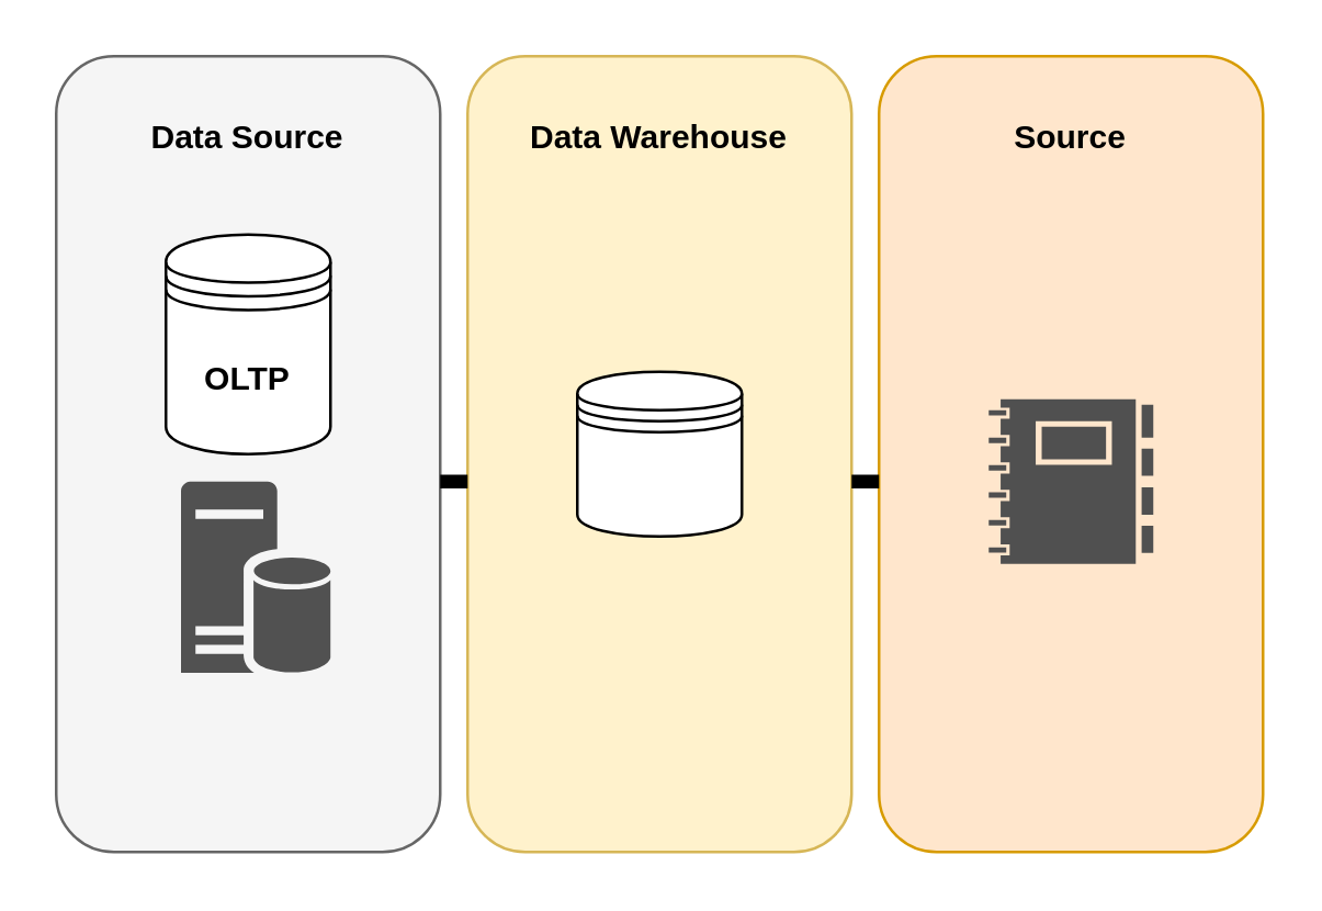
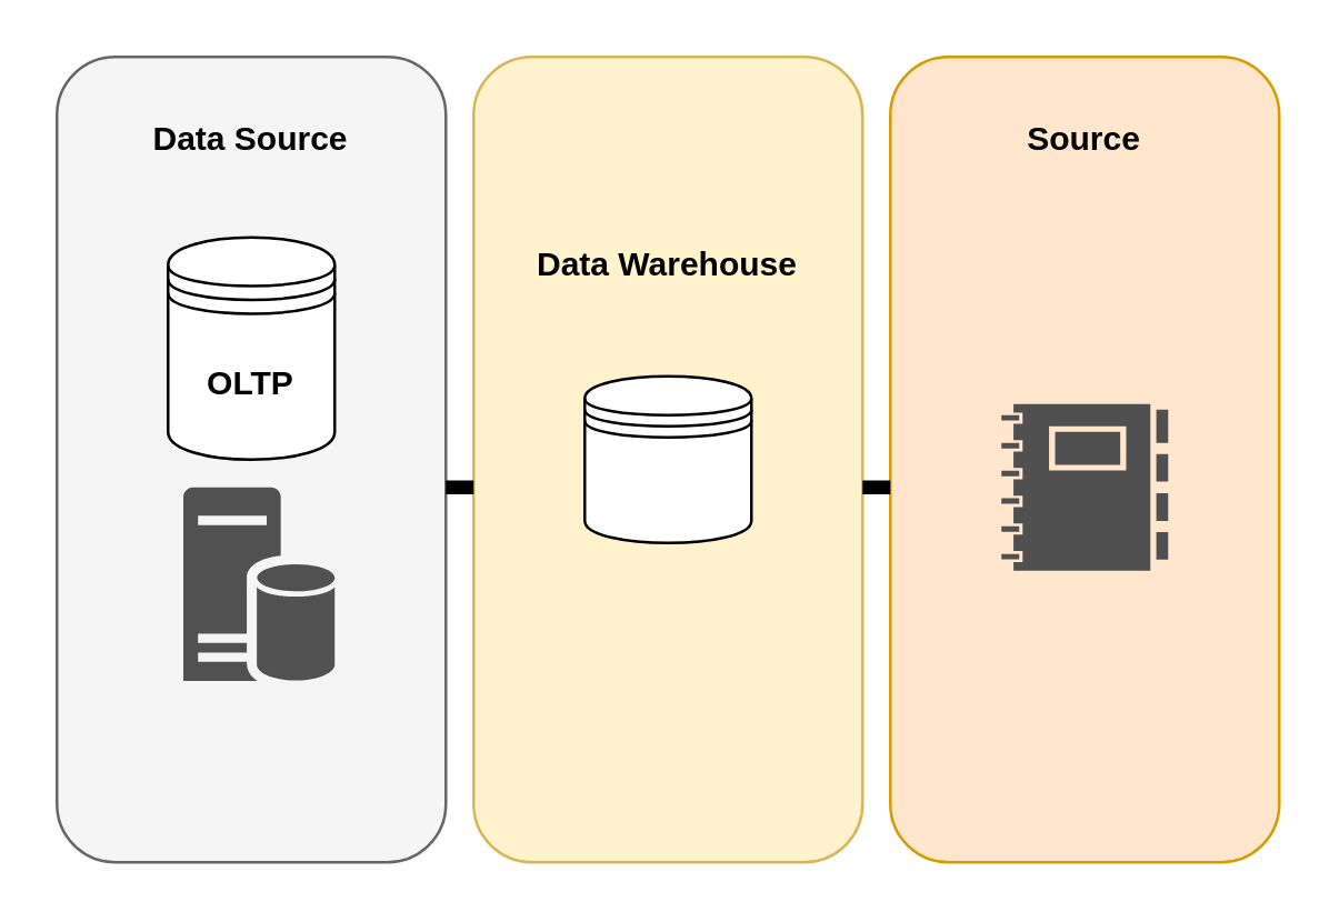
  <mxCell id="0" />
  <mxCell id="1" parent="0" />
  <mxCell id="2" value="" style="rounded=1;whiteSpace=wrap;html=1;fillColor=#ffe6cc;strokeColor=#d79b00;" vertex="1" parent="1"><mxGeometry x="320" y="20" width="140" height="290" as="geometry" /></mxCell>
  <mxCell id="3" value="" style="rounded=1;whiteSpace=wrap;html=1;fillColor=#fff2cc;strokeColor=#d6b656;" vertex="1" parent="1"><mxGeometry x="170" y="20" width="140" height="290" as="geometry" /></mxCell>
  <mxCell id="4" value="" style="rounded=1;whiteSpace=wrap;html=1;fillColor=#f5f5f5;strokeColor=#666666;fontColor=#333333;" vertex="1" parent="1"><mxGeometry x="20" y="20" width="140" height="290" as="geometry" /></mxCell>
  <mxCell id="5" value="&lt;b&gt;OLTP&lt;/b&gt;" style="shape=datastore;whiteSpace=wrap;html=1;" vertex="1" parent="1"><mxGeometry x="60" y="85" width="60" height="80" as="geometry" /></mxCell>
  <mxCell id="6" value="" style="sketch=0;pointerEvents=1;shadow=0;dashed=0;html=1;strokeColor=none;labelPosition=center;verticalLabelPosition=bottom;verticalAlign=top;align=center;fillColor=#515151;shape=mxgraph.mscae.enterprise.database_server" vertex="1" parent="1"><mxGeometry x="65.5" y="175" width="54.5" height="70" as="geometry" /></mxCell>
  <mxCell id="7" value="" style="shape=datastore;whiteSpace=wrap;html=1;" vertex="1" parent="1"><mxGeometry x="210" y="135" width="60" height="60" as="geometry" /></mxCell>
  <mxCell id="8" value="" style="sketch=0;pointerEvents=1;shadow=0;dashed=0;html=1;strokeColor=none;labelPosition=center;verticalLabelPosition=bottom;verticalAlign=top;align=center;fillColor=#505050;shape=mxgraph.mscae.intune.reports" vertex="1" parent="1"><mxGeometry x="360" y="145" width="60" height="60" as="geometry" /></mxCell>
  <mxCell id="9" value="&lt;b&gt;Data Source&lt;/b&gt;" style="text;html=1;strokeColor=none;fillColor=none;align=center;verticalAlign=middle;whiteSpace=wrap;rounded=0;" vertex="1" parent="1"><mxGeometry x="50" y="35" width="80" height="30" as="geometry" /></mxCell>
- <mxCell id="10" value="&lt;b&gt;Data Warehouse&lt;/b&gt;" style="text;html=1;strokeColor=none;fillColor=none;align=center;verticalAlign=middle;whiteSpace=wrap;rounded=0;" vertex="1" parent="1"><mxGeometry x="185" y="35" width="110" height="30" as="geometry" /></mxCell>
+ <mxCell id="10" value="&lt;b&gt;Data Warehouse&lt;/b&gt;" style="text;html=1;strokeColor=none;fillColor=none;align=center;verticalAlign=middle;whiteSpace=wrap;rounded=0;" vertex="1" parent="1"><mxGeometry x="185" y="80" width="110" height="30" as="geometry" /></mxCell>
  <mxCell id="11" value="&lt;b&gt;Source&lt;/b&gt;" style="text;html=1;strokeColor=none;fillColor=none;align=center;verticalAlign=middle;whiteSpace=wrap;rounded=0;" vertex="1" parent="1"><mxGeometry x="350" y="35" width="80" height="30" as="geometry" /></mxCell>
  <mxCell id="12" value="" style="endArrow=none;html=1;rounded=0;strokeWidth=5;" edge="1" parent="1"><mxGeometry width="50" height="50" relative="1" as="geometry"><mxPoint x="160" y="175" as="sourcePoint" /><mxPoint x="170" y="175" as="targetPoint" /></mxGeometry></mxCell>
  <mxCell id="13" value="" style="endArrow=none;html=1;rounded=0;strokeWidth=5;" edge="1" parent="1"><mxGeometry width="50" height="50" relative="1" as="geometry"><mxPoint x="310" y="175" as="sourcePoint" /><mxPoint x="320" y="175" as="targetPoint" /></mxGeometry></mxCell>
